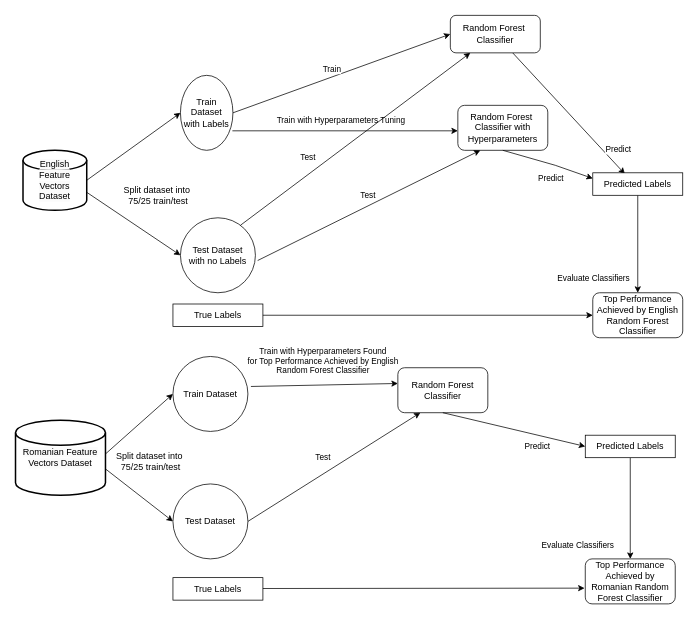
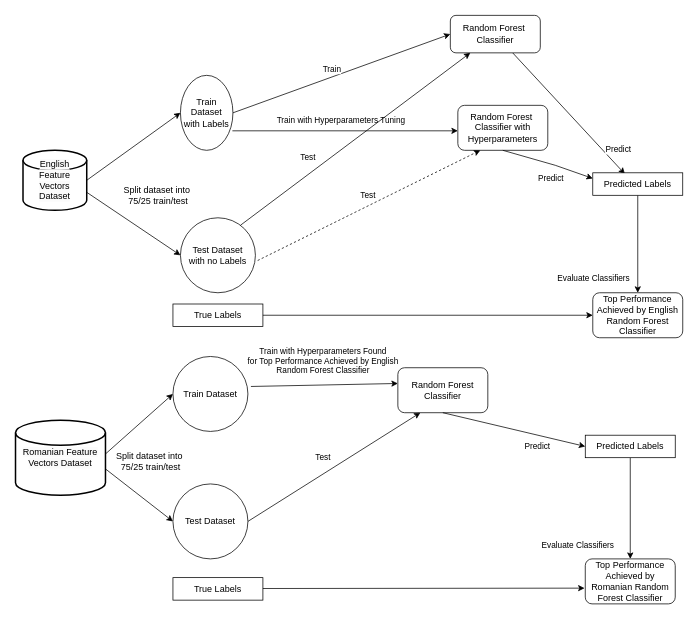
  <mxCell id="0" />
  <mxCell id="1" parent="0" />
  <mxCell id="2" value="&lt;br&gt;&lt;span style=&quot;color: rgb(0, 0, 0); font-family: Helvetica; font-size: 12px; font-style: normal; font-variant-ligatures: normal; font-variant-caps: normal; font-weight: 400; letter-spacing: normal; orphans: 2; text-align: center; text-indent: 0px; text-transform: none; widows: 2; word-spacing: 0px; -webkit-text-stroke-width: 0px; white-space: normal; background-color: rgb(251, 251, 251); text-decoration-thickness: initial; text-decoration-style: initial; text-decoration-color: initial; display: inline !important; float: none;&quot;&gt;English Feature Vectors Dataset&lt;/span&gt;&lt;div&gt;&lt;br/&gt;&lt;/div&gt;" style="strokeWidth=2;html=1;shape=mxgraph.flowchart.database;whiteSpace=wrap;" parent="1" vertex="1"><mxGeometry x="30" y="200" width="85" height="80" as="geometry" /></mxCell>
  <mxCell id="3" value="&lt;br&gt;&lt;span style=&quot;color: rgb(0, 0, 0); font-family: Helvetica; font-size: 12px; font-style: normal; font-variant-ligatures: normal; font-variant-caps: normal; font-weight: 400; letter-spacing: normal; orphans: 2; text-align: center; text-indent: 0px; text-transform: none; widows: 2; word-spacing: 0px; -webkit-text-stroke-width: 0px; white-space: normal; background-color: rgb(251, 251, 251); text-decoration-thickness: initial; text-decoration-style: initial; text-decoration-color: initial; display: inline !important; float: none;&quot;&gt;Romanian Feature Vectors Dataset&lt;/span&gt;&lt;div&gt;&lt;br&gt;&lt;/div&gt;" style="strokeWidth=2;html=1;shape=mxgraph.flowchart.database;whiteSpace=wrap;" parent="1" vertex="1"><mxGeometry x="20" y="560" width="120" height="100" as="geometry" /></mxCell>
  <mxCell id="4" value="" style="endArrow=classic;html=1;rounded=0;exitX=1;exitY=0.5;exitDx=0;exitDy=0;exitPerimeter=0;entryX=0;entryY=0.5;entryDx=0;entryDy=0;" parent="1" source="2" target="6" edge="1"><mxGeometry width="50" height="50" relative="1" as="geometry"><mxPoint x="150" y="230" as="sourcePoint" /><mxPoint x="240" y="160" as="targetPoint" /></mxGeometry></mxCell>
  <mxCell id="5" value="" style="endArrow=classic;html=1;rounded=0;exitX=1;exitY=0.7;exitDx=0;exitDy=0;exitPerimeter=0;" parent="1" source="2" edge="1"><mxGeometry width="50" height="50" relative="1" as="geometry"><mxPoint x="340" y="260" as="sourcePoint" /><mxPoint x="240" y="340" as="targetPoint" /></mxGeometry></mxCell>
  <mxCell id="6" value="Train Dataset&lt;div&gt;with Labels&lt;/div&gt;" style="ellipse;whiteSpace=wrap;html=1;aspect=fixed;" parent="1" vertex="1"><mxGeometry x="240" y="100" width="70" height="100" as="geometry" /></mxCell>
  <mxCell id="7" value="Split dataset into&amp;nbsp;&lt;div&gt;75/25 train/test&lt;/div&gt;" style="text;html=1;align=center;verticalAlign=middle;resizable=0;points=[];autosize=1;strokeColor=none;fillColor=none;" parent="1" vertex="1"><mxGeometry x="150" y="240" width="120" height="40" as="geometry" /></mxCell>
  <mxCell id="8" value="Test Dataset&lt;div&gt;with no Labels&lt;/div&gt;" style="ellipse;whiteSpace=wrap;html=1;aspect=fixed;" parent="1" vertex="1"><mxGeometry x="240" y="290" width="100" height="100" as="geometry" /></mxCell>
  <mxCell id="9" value="" style="endArrow=classic;html=1;rounded=0;exitX=1;exitY=0.5;exitDx=0;exitDy=0;exitPerimeter=0;entryX=0;entryY=0.5;entryDx=0;entryDy=0;" parent="1" target="11" edge="1"><mxGeometry width="50" height="50" relative="1" as="geometry"><mxPoint x="140" y="605" as="sourcePoint" /><mxPoint x="230" y="515" as="targetPoint" /></mxGeometry></mxCell>
  <mxCell id="10" value="" style="endArrow=classic;html=1;rounded=0;exitX=1;exitY=0.7;exitDx=0;exitDy=0;exitPerimeter=0;" parent="1" edge="1"><mxGeometry width="50" height="50" relative="1" as="geometry"><mxPoint x="140" y="625" as="sourcePoint" /><mxPoint x="230" y="695" as="targetPoint" /></mxGeometry></mxCell>
  <mxCell id="11" value="Train Dataset" style="ellipse;whiteSpace=wrap;html=1;aspect=fixed;" parent="1" vertex="1"><mxGeometry x="230" y="475" width="100" height="100" as="geometry" /></mxCell>
  <mxCell id="12" value="Split dataset into&amp;nbsp;&lt;div&gt;75/25 train/test&lt;/div&gt;" style="text;html=1;align=center;verticalAlign=middle;resizable=0;points=[];autosize=1;strokeColor=none;fillColor=none;" parent="1" vertex="1"><mxGeometry x="140" y="595" width="120" height="40" as="geometry" /></mxCell>
  <mxCell id="13" value="Test Dataset" style="ellipse;whiteSpace=wrap;html=1;aspect=fixed;" parent="1" vertex="1"><mxGeometry x="230" y="645" width="100" height="100" as="geometry" /></mxCell>
  <mxCell id="14" value="Train" style="endArrow=classic;html=1;rounded=0;exitX=1;exitY=0.5;exitDx=0;exitDy=0;entryX=0;entryY=0.5;entryDx=0;entryDy=0;" parent="1" source="6" target="16" edge="1"><mxGeometry x="-0.067" y="10" width="50" height="50" relative="1" as="geometry"><mxPoint x="340" y="260" as="sourcePoint" /><mxPoint x="490" y="150" as="targetPoint" /><mxPoint as="offset" /></mxGeometry></mxCell>
  <mxCell id="15" value="Predict" style="endArrow=classic;html=1;rounded=0;entryX=0.357;entryY=0.053;entryDx=0;entryDy=0;entryPerimeter=0;" parent="1" source="16" target="35" edge="1"><mxGeometry x="0.727" y="16" width="50" height="50" relative="1" as="geometry"><mxPoint x="546" y="180" as="sourcePoint" /><mxPoint x="840" y="200" as="targetPoint" /><mxPoint as="offset" /></mxGeometry></mxCell>
  <mxCell id="16" value="Random Forest&amp;nbsp;&lt;div&gt;Classifier&lt;/div&gt;" style="rounded=1;whiteSpace=wrap;html=1;" parent="1" vertex="1"><mxGeometry x="600" y="20" width="120" height="50" as="geometry" /></mxCell>
  <mxCell id="17" value="Train with Hyperparameters Tuning" style="endArrow=classic;html=1;rounded=0;exitX=0.99;exitY=0.74;exitDx=0;exitDy=0;exitPerimeter=0;" parent="1" source="6" edge="1"><mxGeometry x="-0.033" y="14" width="50" height="50" relative="1" as="geometry"><mxPoint x="330" y="350" as="sourcePoint" /><mxPoint x="610" y="174" as="targetPoint" /><mxPoint as="offset" /></mxGeometry></mxCell>
  <mxCell id="18" value="Random Forest&amp;nbsp;&lt;div&gt;Classifier with Hyperparameters&lt;/div&gt;" style="rounded=1;whiteSpace=wrap;html=1;" parent="1" vertex="1"><mxGeometry x="610" y="140" width="120" height="60" as="geometry" /></mxCell>
  <mxCell id="19" value="Predict" style="endArrow=classic;html=1;rounded=0;exitX=0.5;exitY=1;exitDx=0;exitDy=0;entryX=0;entryY=0.25;entryDx=0;entryDy=0;" parent="1" source="18" target="35" edge="1"><mxGeometry x="0.163" y="-19" width="50" height="50" relative="1" as="geometry"><mxPoint x="510" y="130" as="sourcePoint" /><mxPoint x="800" y="240" as="targetPoint" /><Array as="points"><mxPoint x="740" y="220" /></Array><mxPoint as="offset" /></mxGeometry></mxCell>
  <mxCell id="20" value="&lt;div&gt;Top Performance Achieved by English Random Forest Classifier&lt;/div&gt;" style="rounded=1;whiteSpace=wrap;html=1;" parent="1" vertex="1"><mxGeometry x="790" y="390" width="120" height="60" as="geometry" /></mxCell>
  <mxCell id="21" value="Evaluate Classifiers" style="endArrow=classic;html=1;rounded=0;exitX=0.5;exitY=1;exitDx=0;exitDy=0;entryX=0.5;entryY=0;entryDx=0;entryDy=0;" parent="1" source="35" target="20" edge="1"><mxGeometry x="0.709" y="-59" width="50" height="50" relative="1" as="geometry"><mxPoint x="840" y="280" as="sourcePoint" /><mxPoint x="380" y="300" as="targetPoint" /><mxPoint as="offset" /></mxGeometry></mxCell>
  <mxCell id="22" value="Train with Hyperparameters Found&lt;div&gt;for Top Performance Achieved by English&lt;/div&gt;&lt;div&gt;Random Forest Classifier&lt;/div&gt;" style="endArrow=classic;html=1;rounded=0;exitX=1.04;exitY=0.39;exitDx=0;exitDy=0;exitPerimeter=0;" parent="1" edge="1"><mxGeometry x="-0.014" y="32" width="50" height="50" relative="1" as="geometry"><mxPoint x="334" y="515" as="sourcePoint" /><mxPoint x="530" y="511" as="targetPoint" /><mxPoint as="offset" /></mxGeometry></mxCell>
  <mxCell id="23" value="Random Forest Classifier" style="rounded=1;whiteSpace=wrap;html=1;" parent="1" vertex="1"><mxGeometry x="530" y="490" width="120" height="60" as="geometry" /></mxCell>
  <mxCell id="24" value="Predict" style="endArrow=classic;html=1;rounded=0;exitX=0.5;exitY=1;exitDx=0;exitDy=0;entryX=0;entryY=0.5;entryDx=0;entryDy=0;" parent="1" source="23" target="34" edge="1"><mxGeometry x="0.363" y="-15" width="50" height="50" relative="1" as="geometry"><mxPoint x="330" y="450" as="sourcePoint" /><mxPoint x="800" y="595" as="targetPoint" /><mxPoint as="offset" /></mxGeometry></mxCell>
  <mxCell id="25" value="&lt;div&gt;Top Performance Achieved by Romanian Random Forest Classifier&lt;/div&gt;" style="rounded=1;whiteSpace=wrap;html=1;" parent="1" vertex="1"><mxGeometry x="780" y="745" width="120" height="60" as="geometry" /></mxCell>
  <mxCell id="26" value="Evaluate Classifiers" style="endArrow=classic;html=1;rounded=0;entryX=0.5;entryY=0;entryDx=0;entryDy=0;exitX=0.5;exitY=1;exitDx=0;exitDy=0;" parent="1" source="34" target="25" edge="1"><mxGeometry x="0.727" y="-70" width="50" height="50" relative="1" as="geometry"><mxPoint x="840" y="630" as="sourcePoint" /><mxPoint x="372" y="640" as="targetPoint" /><mxPoint as="offset" /></mxGeometry></mxCell>
- <mxCell id="27" value="Test" style="endArrow=classic;html=1;rounded=0;exitX=1.03;exitY=0.57;exitDx=0;exitDy=0;exitPerimeter=0;entryX=0.25;entryY=1;entryDx=0;entryDy=0;" parent="1" source="8" target="18" edge="1"><mxGeometry x="0.028" y="13" width="50" height="50" relative="1" as="geometry"><mxPoint x="330" y="510" as="sourcePoint" /><mxPoint x="380" y="460" as="targetPoint" /><mxPoint as="offset" /></mxGeometry></mxCell>
+ <mxCell id="27" value="Test" style="endArrow=classic;html=1;rounded=0;exitX=1.03;exitY=0.57;exitDx=0;exitDy=0;exitPerimeter=0;entryX=0.25;entryY=1;entryDx=0;entryDy=0;dashed=1;" parent="1" source="8" target="18" edge="1"><mxGeometry x="0.028" y="13" width="50" height="50" relative="1" as="geometry"><mxPoint x="330" y="510" as="sourcePoint" /><mxPoint x="380" y="460" as="targetPoint" /><mxPoint as="offset" /></mxGeometry></mxCell>
  <mxCell id="28" value="True Labels" style="rounded=0;whiteSpace=wrap;html=1;" parent="1" vertex="1"><mxGeometry x="230" y="405" width="120" height="30" as="geometry" /></mxCell>
  <mxCell id="29" value="" style="endArrow=classic;html=1;rounded=0;entryX=0;entryY=0.5;entryDx=0;entryDy=0;exitX=1;exitY=0.5;exitDx=0;exitDy=0;" parent="1" source="28" target="20" edge="1"><mxGeometry width="50" height="50" relative="1" as="geometry"><mxPoint x="330" y="410" as="sourcePoint" /><mxPoint x="380" y="360" as="targetPoint" /></mxGeometry></mxCell>
  <mxCell id="30" value="True Labels" style="rounded=0;whiteSpace=wrap;html=1;" parent="1" vertex="1"><mxGeometry x="230" y="770" width="120" height="30" as="geometry" /></mxCell>
  <mxCell id="31" value="" style="endArrow=classic;html=1;rounded=0;exitX=1;exitY=0.5;exitDx=0;exitDy=0;entryX=-0.008;entryY=0.65;entryDx=0;entryDy=0;entryPerimeter=0;" parent="1" target="25" edge="1"><mxGeometry width="50" height="50" relative="1" as="geometry"><mxPoint x="350" y="784.5" as="sourcePoint" /><mxPoint x="740" y="785" as="targetPoint" /></mxGeometry></mxCell>
  <mxCell id="32" value="Test" style="endArrow=classic;html=1;rounded=0;exitX=1;exitY=0.5;exitDx=0;exitDy=0;entryX=0.25;entryY=1;entryDx=0;entryDy=0;" parent="1" source="13" target="23" edge="1"><mxGeometry x="-0.044" y="19" width="50" height="50" relative="1" as="geometry"><mxPoint x="351" y="695" as="sourcePoint" /><mxPoint x="780" y="694.5" as="targetPoint" /><mxPoint as="offset" /></mxGeometry></mxCell>
  <mxCell id="33" value="Test" style="endArrow=classic;html=1;rounded=0;exitX=1.03;exitY=0.57;exitDx=0;exitDy=0;exitPerimeter=0;" edge="1" parent="1" target="16"><mxGeometry x="-0.343" y="18" width="50" height="50" relative="1" as="geometry"><mxPoint x="320" y="300" as="sourcePoint" /><mxPoint x="617" y="153" as="targetPoint" /><mxPoint as="offset" /></mxGeometry></mxCell>
  <mxCell id="34" value="Predicted Labels" style="rounded=0;whiteSpace=wrap;html=1;" vertex="1" parent="1"><mxGeometry x="780" y="580" width="120" height="30" as="geometry" /></mxCell>
  <mxCell id="35" value="Predicted Labels" style="rounded=0;whiteSpace=wrap;html=1;" vertex="1" parent="1"><mxGeometry x="790" y="230" width="120" height="30" as="geometry" /></mxCell>
